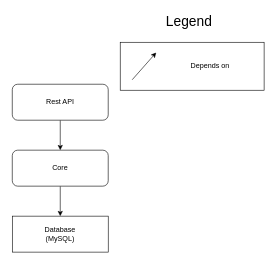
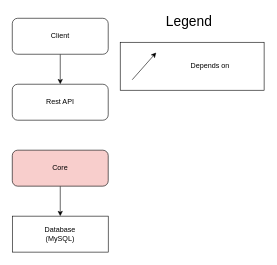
  <mxCell id="0" />
  <mxCell id="1" parent="0" />
- <mxCell id="4" style="edgeStyle=orthogonalEdgeStyle;rounded=0;orthogonalLoop=1;jettySize=auto;html=1;exitX=0.5;exitY=1;exitDx=0;exitDy=0;entryX=0.5;entryY=0;entryDx=0;entryDy=0;" parent="1" source="5" target="7" edge="1"><mxGeometry relative="1" as="geometry" /></mxCell>
+ <mxCell id="2" style="edgeStyle=orthogonalEdgeStyle;rounded=0;orthogonalLoop=1;jettySize=auto;html=1;exitX=0.5;exitY=1;exitDx=0;exitDy=0;entryX=0.5;entryY=0;entryDx=0;entryDy=0;" parent="1" source="3" target="5" edge="1"><mxGeometry relative="1" as="geometry" /></mxCell>
+ <mxCell id="3" value="Client" style="rounded=1;whiteSpace=wrap;html=1;" parent="1" vertex="1"><mxGeometry x="20" y="30" width="160" height="60" as="geometry" /></mxCell>
  <mxCell id="5" value="Rest API" style="rounded=1;whiteSpace=wrap;html=1;" parent="1" vertex="1"><mxGeometry x="20" y="140" width="160" height="60" as="geometry" /></mxCell>
  <mxCell id="6" style="edgeStyle=orthogonalEdgeStyle;rounded=0;orthogonalLoop=1;jettySize=auto;html=1;exitX=0.5;exitY=1;exitDx=0;exitDy=0;entryX=0.5;entryY=0;entryDx=0;entryDy=0;" parent="1" source="7" target="8" edge="1"><mxGeometry relative="1" as="geometry" /></mxCell>
- <mxCell id="7" value="Core" style="rounded=1;whiteSpace=wrap;html=1;" parent="1" vertex="1"><mxGeometry x="20" y="250" width="160" height="60" as="geometry" /></mxCell>
+ <mxCell id="7" value="Core" style="rounded=1;whiteSpace=wrap;html=1;fillColor=#f8cecc;" parent="1" vertex="1"><mxGeometry x="20" y="250" width="160" height="60" as="geometry" /></mxCell>
  <mxCell id="8" value="Database&lt;br&gt;(MySQL)" style="whiteSpace=wrap;html=1;rounded=0;" parent="1" vertex="1"><mxGeometry x="20" y="360" width="160" height="60" as="geometry" /></mxCell>
  <mxCell id="9" value="" style="rounded=0;whiteSpace=wrap;html=1;connectable=0;allowArrows=0;autosize=0;container=1;part=0;treeFolding=1;treeMoving=1;" parent="1" vertex="1"><mxGeometry x="200" y="70" width="240" height="80" as="geometry"><mxRectangle x="510" y="70" width="50" height="40" as="alternateBounds" /></mxGeometry></mxCell>
  <mxCell id="10" value="" style="endArrow=classic;html=1;" parent="9" edge="1"><mxGeometry width="50" height="50" relative="1" as="geometry"><mxPoint x="20" y="62.5" as="sourcePoint" /><mxPoint x="60" y="17.206" as="targetPoint" /></mxGeometry></mxCell>
  <mxCell id="11" value="Depends on" style="text;html=1;strokeColor=none;fillColor=none;align=center;verticalAlign=middle;whiteSpace=wrap;rounded=0;" parent="9" vertex="1"><mxGeometry x="70" y="10" width="160" height="60" as="geometry" /></mxCell>
  <mxCell id="12" value="Legend" style="text;html=1;strokeColor=none;fillColor=none;align=center;verticalAlign=middle;whiteSpace=wrap;rounded=0;fontSize=23;" parent="1" vertex="1"><mxGeometry x="195" y="20" width="240" height="30" as="geometry" /></mxCell>
